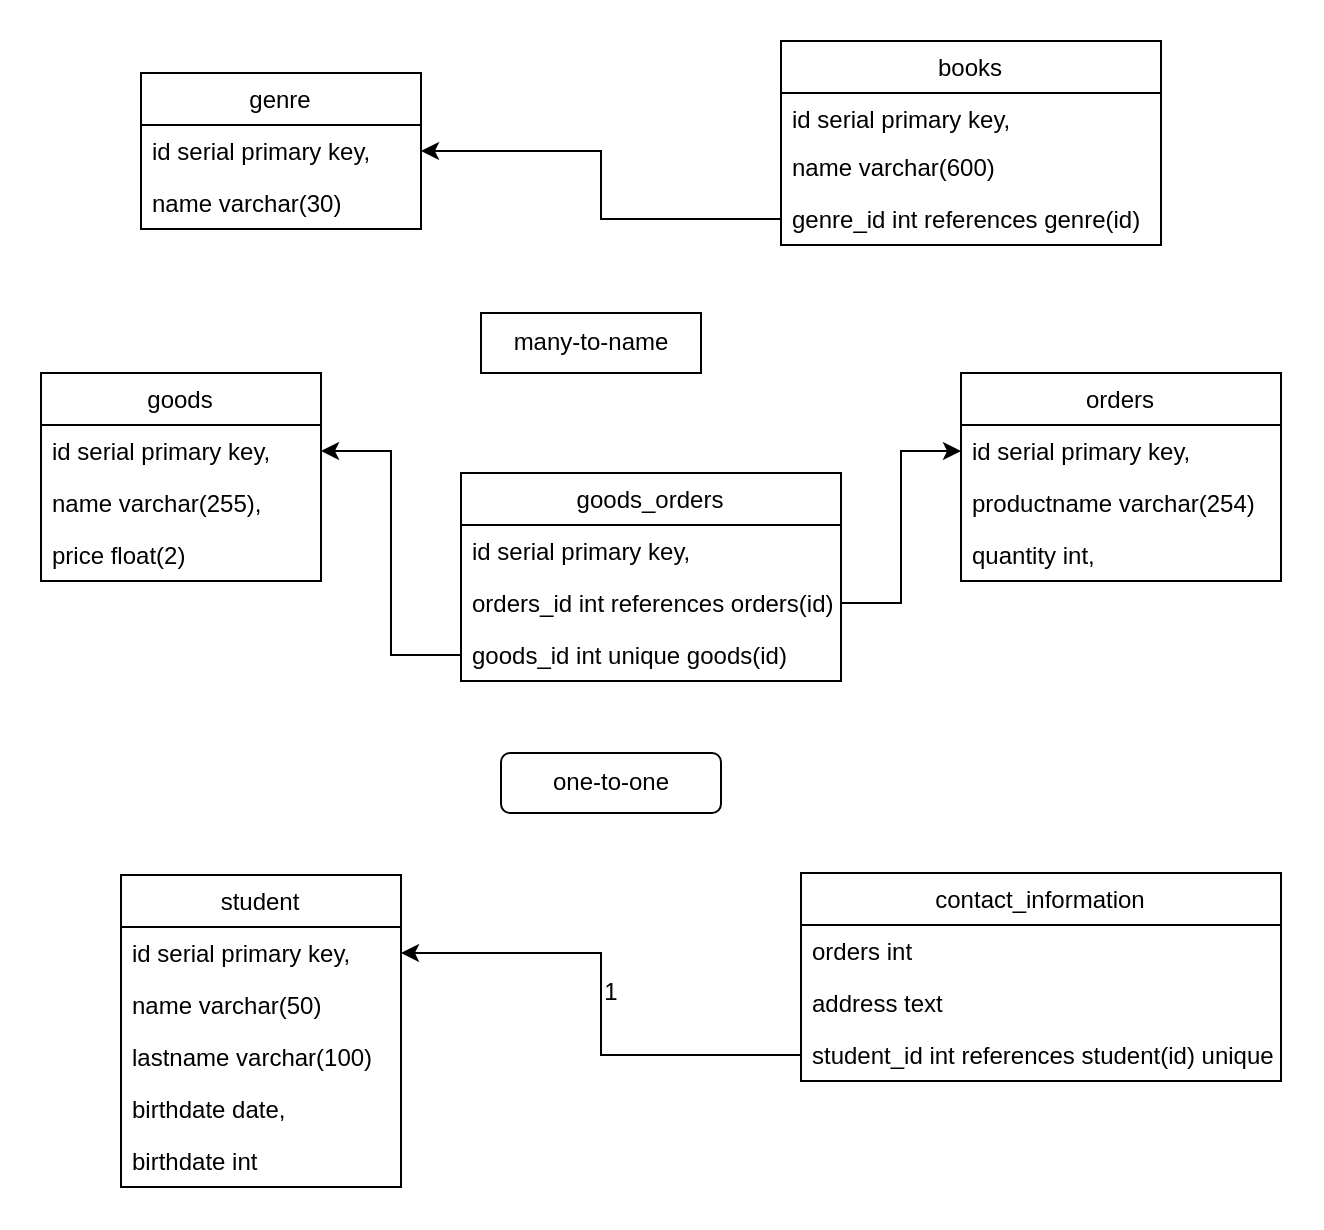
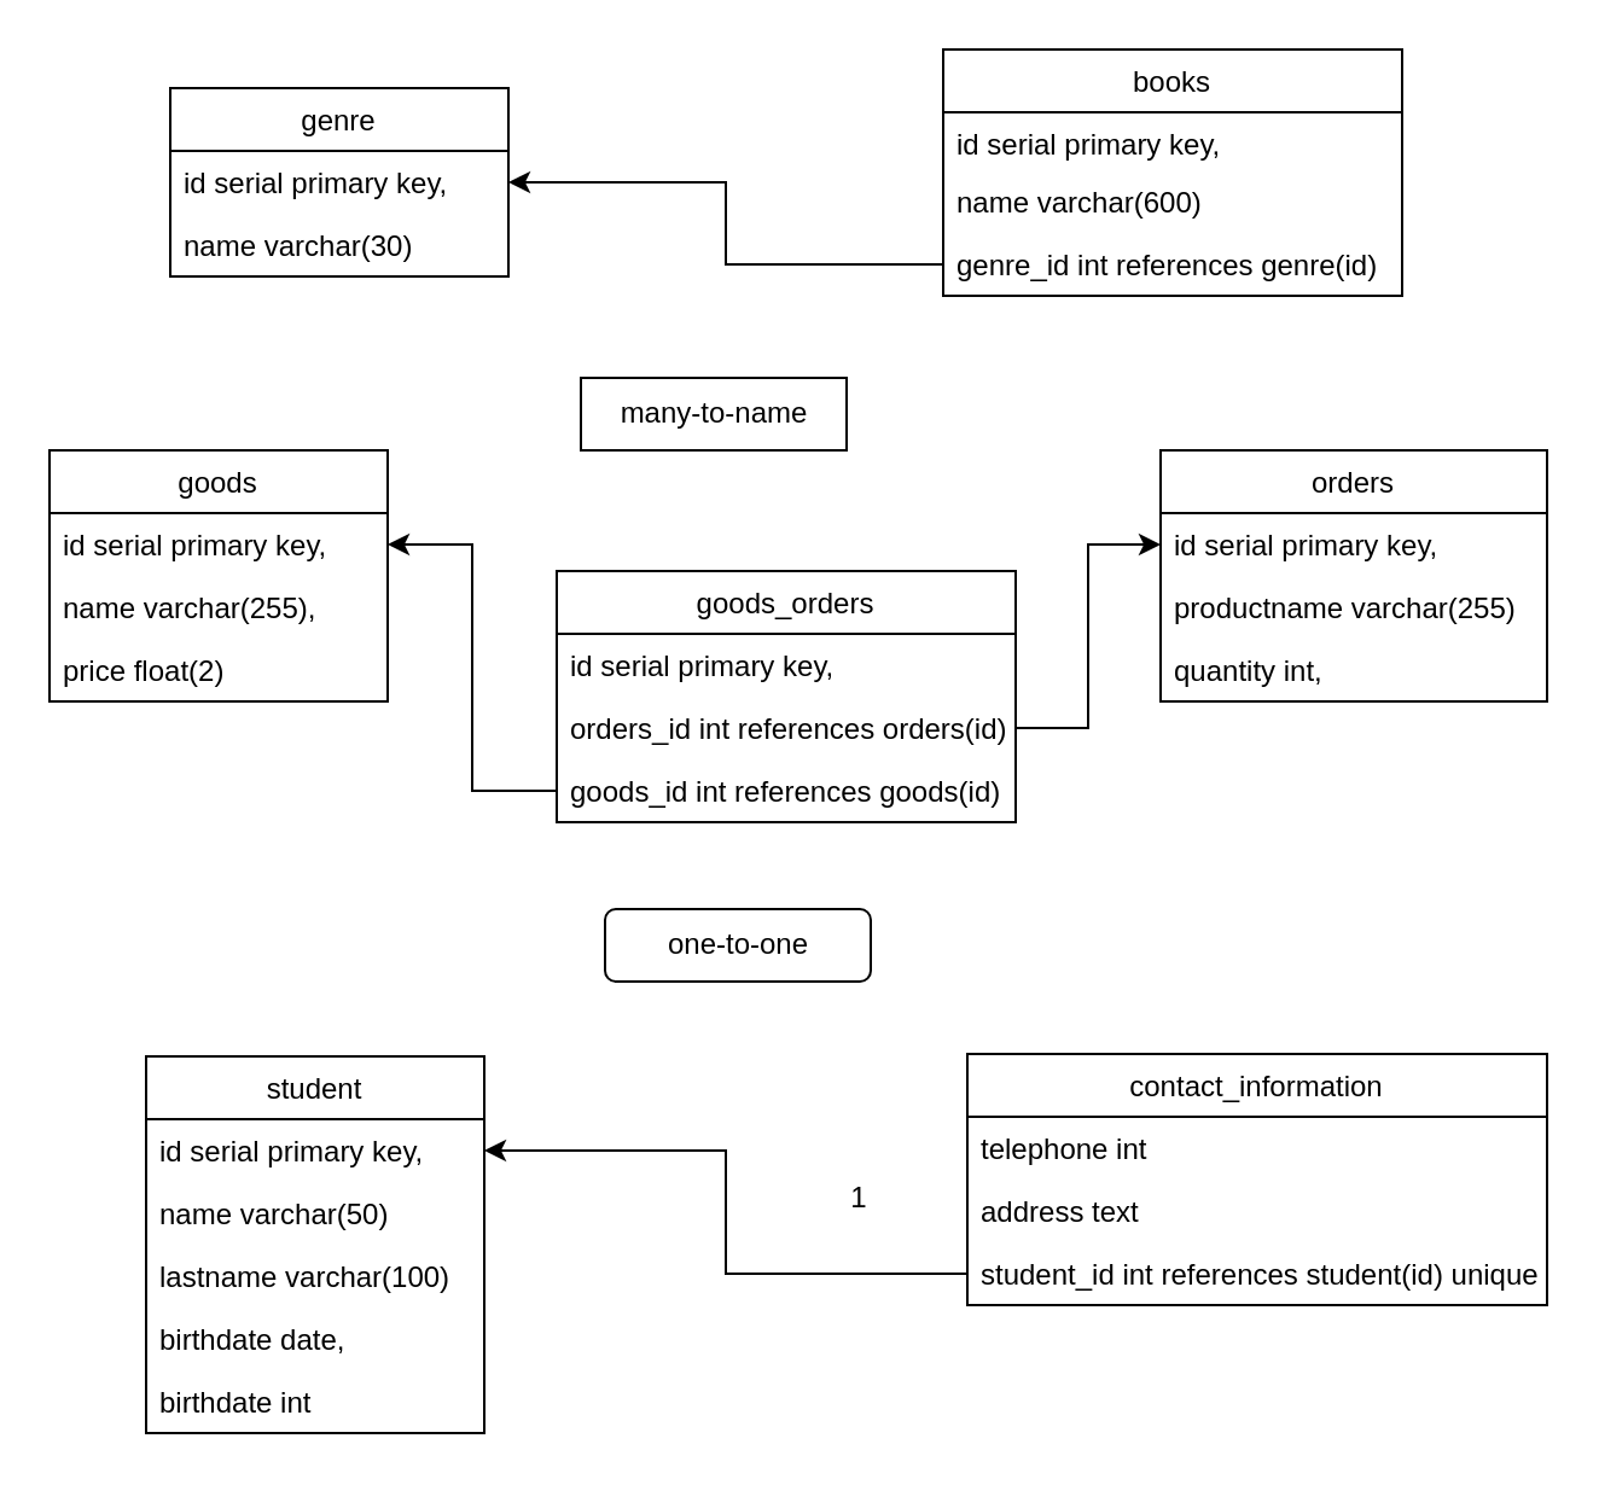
  <mxCell id="0" />
  <mxCell id="1" parent="0" />
  <mxCell id="2" value="genre" style="swimlane;fontStyle=0;childLayout=stackLayout;horizontal=1;startSize=26;fillColor=none;horizontalStack=0;resizeParent=1;resizeParentMax=0;resizeLast=0;collapsible=1;marginBottom=0;fontColor=default;" vertex="1" parent="1"><mxGeometry x="70" y="36" width="140" height="78" as="geometry" /></mxCell>
  <mxCell id="3" value="id serial primary key," style="text;strokeColor=none;fillColor=none;align=left;verticalAlign=top;spacingLeft=4;spacingRight=4;overflow=hidden;rotatable=0;points=[[0,0.5],[1,0.5]];portConstraint=eastwest;fontColor=default;" vertex="1" parent="2"><mxGeometry y="26" width="140" height="26" as="geometry" /></mxCell>
  <mxCell id="4" value="name varchar(30)" style="text;strokeColor=none;fillColor=none;align=left;verticalAlign=top;spacingLeft=4;spacingRight=4;overflow=hidden;rotatable=0;points=[[0,0.5],[1,0.5]];portConstraint=eastwest;fontColor=default;" vertex="1" parent="2"><mxGeometry y="52" width="140" height="26" as="geometry" /></mxCell>
  <mxCell id="5" value="books" style="swimlane;fontStyle=0;childLayout=stackLayout;horizontal=1;startSize=26;fillColor=none;horizontalStack=0;resizeParent=1;resizeParentMax=0;resizeLast=0;collapsible=1;marginBottom=0;fontColor=default;strokeColor=default;" vertex="1" parent="1"><mxGeometry x="390" y="20" width="190" height="102" as="geometry" /></mxCell>
  <mxCell id="6" value="id serial primary key," style="text;strokeColor=none;fillColor=none;align=left;verticalAlign=top;spacingLeft=4;spacingRight=4;overflow=hidden;rotatable=0;points=[[0,0.5],[1,0.5]];portConstraint=eastwest;fontColor=default;" vertex="1" parent="5"><mxGeometry y="26" width="190" height="24" as="geometry" /></mxCell>
  <mxCell id="7" value="name varchar(600)" style="text;strokeColor=none;fillColor=none;align=left;verticalAlign=top;spacingLeft=4;spacingRight=4;overflow=hidden;rotatable=0;points=[[0,0.5],[1,0.5]];portConstraint=eastwest;fontColor=default;" vertex="1" parent="5"><mxGeometry y="50" width="190" height="26" as="geometry" /></mxCell>
  <mxCell id="8" value="genre_id int references genre(id)" style="text;strokeColor=none;fillColor=none;align=left;verticalAlign=top;spacingLeft=4;spacingRight=4;overflow=hidden;rotatable=0;points=[[0,0.5],[1,0.5]];portConstraint=eastwest;fontColor=default;" vertex="1" parent="5"><mxGeometry y="76" width="190" height="26" as="geometry" /></mxCell>
  <mxCell id="9" style="edgeStyle=orthogonalEdgeStyle;rounded=0;orthogonalLoop=1;jettySize=auto;html=1;exitX=0;exitY=0.5;exitDx=0;exitDy=0;labelBackgroundColor=default;fontColor=default;strokeColor=default;entryX=1;entryY=0.5;entryDx=0;entryDy=0;" edge="1" parent="1" source="8" target="3"><mxGeometry relative="1" as="geometry"><mxPoint x="240" y="86" as="targetPoint" /></mxGeometry></mxCell>
  <mxCell id="10" value="goods_orders" style="swimlane;fontStyle=0;childLayout=stackLayout;horizontal=1;startSize=26;fillColor=none;horizontalStack=0;resizeParent=1;resizeParentMax=0;resizeLast=0;collapsible=1;marginBottom=0;fontColor=default;strokeColor=default;" vertex="1" parent="1"><mxGeometry x="230" y="236" width="190" height="104" as="geometry" /></mxCell>
  <mxCell id="11" value="id serial primary key," style="text;strokeColor=none;fillColor=none;align=left;verticalAlign=top;spacingLeft=4;spacingRight=4;overflow=hidden;rotatable=0;points=[[0,0.5],[1,0.5]];portConstraint=eastwest;fontColor=default;" vertex="1" parent="10"><mxGeometry y="26" width="190" height="26" as="geometry" /></mxCell>
  <mxCell id="12" value="orders_id int references orders(id)" style="text;strokeColor=none;fillColor=none;align=left;verticalAlign=top;spacingLeft=4;spacingRight=4;overflow=hidden;rotatable=0;points=[[0,0.5],[1,0.5]];portConstraint=eastwest;fontColor=default;" vertex="1" parent="10"><mxGeometry y="52" width="190" height="26" as="geometry" /></mxCell>
- <mxCell id="13" value="goods_id int unique goods(id)" style="text;strokeColor=none;fillColor=none;align=left;verticalAlign=top;spacingLeft=4;spacingRight=4;overflow=hidden;rotatable=0;points=[[0,0.5],[1,0.5]];portConstraint=eastwest;fontColor=default;" vertex="1" parent="10"><mxGeometry y="78" width="190" height="26" as="geometry" /></mxCell>
+ <mxCell id="13" value="goods_id int references goods(id)" style="text;strokeColor=none;fillColor=none;align=left;verticalAlign=top;spacingLeft=4;spacingRight=4;overflow=hidden;rotatable=0;points=[[0,0.5],[1,0.5]];portConstraint=eastwest;fontColor=default;" vertex="1" parent="10"><mxGeometry y="78" width="190" height="26" as="geometry" /></mxCell>
  <mxCell id="14" value="orders" style="swimlane;fontStyle=0;childLayout=stackLayout;horizontal=1;startSize=26;fillColor=none;horizontalStack=0;resizeParent=1;resizeParentMax=0;resizeLast=0;collapsible=1;marginBottom=0;fontColor=default;strokeColor=default;" vertex="1" parent="1"><mxGeometry x="480" y="186" width="160" height="104" as="geometry" /></mxCell>
  <mxCell id="15" value="id serial primary key," style="text;strokeColor=none;fillColor=none;align=left;verticalAlign=top;spacingLeft=4;spacingRight=4;overflow=hidden;rotatable=0;points=[[0,0.5],[1,0.5]];portConstraint=eastwest;fontColor=default;" vertex="1" parent="14"><mxGeometry y="26" width="160" height="26" as="geometry" /></mxCell>
- <mxCell id="16" value="productname varchar(254)" style="text;strokeColor=none;fillColor=none;align=left;verticalAlign=top;spacingLeft=4;spacingRight=4;overflow=hidden;rotatable=0;points=[[0,0.5],[1,0.5]];portConstraint=eastwest;fontColor=default;" vertex="1" parent="14"><mxGeometry y="52" width="160" height="26" as="geometry" /></mxCell>
+ <mxCell id="16" value="productname varchar(255)" style="text;strokeColor=none;fillColor=none;align=left;verticalAlign=top;spacingLeft=4;spacingRight=4;overflow=hidden;rotatable=0;points=[[0,0.5],[1,0.5]];portConstraint=eastwest;fontColor=default;" vertex="1" parent="14"><mxGeometry y="52" width="160" height="26" as="geometry" /></mxCell>
  <mxCell id="17" value="quantity int," style="text;strokeColor=none;fillColor=none;align=left;verticalAlign=top;spacingLeft=4;spacingRight=4;overflow=hidden;rotatable=0;points=[[0,0.5],[1,0.5]];portConstraint=eastwest;fontColor=default;" vertex="1" parent="14"><mxGeometry y="78" width="160" height="26" as="geometry" /></mxCell>
  <mxCell id="18" value="many-to-name" style="html=1;fontColor=default;strokeColor=default;fillColor=default;" vertex="1" parent="1"><mxGeometry x="240" y="156" width="110" height="30" as="geometry" /></mxCell>
  <mxCell id="19" value="goods" style="swimlane;fontStyle=0;childLayout=stackLayout;horizontal=1;startSize=26;fillColor=none;horizontalStack=0;resizeParent=1;resizeParentMax=0;resizeLast=0;collapsible=1;marginBottom=0;fontColor=default;strokeColor=default;" vertex="1" parent="1"><mxGeometry x="20" y="186" width="140" height="104" as="geometry" /></mxCell>
  <mxCell id="20" value="id serial primary key," style="text;strokeColor=none;fillColor=none;align=left;verticalAlign=top;spacingLeft=4;spacingRight=4;overflow=hidden;rotatable=0;points=[[0,0.5],[1,0.5]];portConstraint=eastwest;fontColor=default;" vertex="1" parent="19"><mxGeometry y="26" width="140" height="26" as="geometry" /></mxCell>
  <mxCell id="21" value="name varchar(255)," style="text;strokeColor=none;fillColor=none;align=left;verticalAlign=top;spacingLeft=4;spacingRight=4;overflow=hidden;rotatable=0;points=[[0,0.5],[1,0.5]];portConstraint=eastwest;fontColor=default;" vertex="1" parent="19"><mxGeometry y="52" width="140" height="26" as="geometry" /></mxCell>
  <mxCell id="22" value="price float(2)" style="text;strokeColor=none;fillColor=none;align=left;verticalAlign=top;spacingLeft=4;spacingRight=4;overflow=hidden;rotatable=0;points=[[0,0.5],[1,0.5]];portConstraint=eastwest;fontColor=default;" vertex="1" parent="19"><mxGeometry y="78" width="140" height="26" as="geometry" /></mxCell>
  <mxCell id="23" style="edgeStyle=orthogonalEdgeStyle;rounded=0;orthogonalLoop=1;jettySize=auto;html=1;exitX=1;exitY=0.5;exitDx=0;exitDy=0;entryX=0;entryY=0.5;entryDx=0;entryDy=0;labelBackgroundColor=default;fontColor=default;strokeColor=default;" edge="1" parent="1" source="12" target="15"><mxGeometry relative="1" as="geometry" /></mxCell>
  <mxCell id="24" style="edgeStyle=orthogonalEdgeStyle;rounded=0;orthogonalLoop=1;jettySize=auto;html=1;exitX=0;exitY=0.5;exitDx=0;exitDy=0;entryX=1;entryY=0.5;entryDx=0;entryDy=0;labelBackgroundColor=default;fontColor=default;strokeColor=default;" edge="1" parent="1" source="13" target="20"><mxGeometry relative="1" as="geometry" /></mxCell>
  <mxCell id="25" value="one-to-one" style="html=1;fontColor=default;strokeColor=default;fillColor=default;rounded=1;" vertex="1" parent="1"><mxGeometry x="250" y="376" width="110" height="30" as="geometry" /></mxCell>
  <mxCell id="26" value="student" style="swimlane;fontStyle=0;childLayout=stackLayout;horizontal=1;startSize=26;fillColor=none;horizontalStack=0;resizeParent=1;resizeParentMax=0;resizeLast=0;collapsible=1;marginBottom=0;fontColor=default;strokeColor=default;" vertex="1" parent="1"><mxGeometry x="60" y="437" width="140" height="156" as="geometry"><mxRectangle x="150" y="481" width="70" height="26" as="alternateBounds" /></mxGeometry></mxCell>
  <mxCell id="27" value="id serial primary key," style="text;strokeColor=none;fillColor=none;align=left;verticalAlign=top;spacingLeft=4;spacingRight=4;overflow=hidden;rotatable=0;points=[[0,0.5],[1,0.5]];portConstraint=eastwest;fontColor=default;" vertex="1" parent="26"><mxGeometry y="26" width="140" height="26" as="geometry" /></mxCell>
  <mxCell id="28" value="name varchar(50)" style="text;strokeColor=none;fillColor=none;align=left;verticalAlign=top;spacingLeft=4;spacingRight=4;overflow=hidden;rotatable=0;points=[[0,0.5],[1,0.5]];portConstraint=eastwest;fontColor=default;" vertex="1" parent="26"><mxGeometry y="52" width="140" height="26" as="geometry" /></mxCell>
  <mxCell id="29" value="lastname varchar(100)" style="text;strokeColor=none;fillColor=none;align=left;verticalAlign=top;spacingLeft=4;spacingRight=4;overflow=hidden;rotatable=0;points=[[0,0.5],[1,0.5]];portConstraint=eastwest;fontColor=default;" vertex="1" parent="26"><mxGeometry y="78" width="140" height="26" as="geometry" /></mxCell>
  <mxCell id="30" value="birthdate date," style="text;strokeColor=none;fillColor=none;align=left;verticalAlign=top;spacingLeft=4;spacingRight=4;overflow=hidden;rotatable=0;points=[[0,0.5],[1,0.5]];portConstraint=eastwest;fontColor=default;" vertex="1" parent="26"><mxGeometry y="104" width="140" height="26" as="geometry" /></mxCell>
  <mxCell id="31" value="birthdate int" style="text;strokeColor=none;fillColor=none;align=left;verticalAlign=top;spacingLeft=4;spacingRight=4;overflow=hidden;rotatable=0;points=[[0,0.5],[1,0.5]];portConstraint=eastwest;fontColor=default;" vertex="1" parent="26"><mxGeometry y="130" width="140" height="26" as="geometry" /></mxCell>
  <mxCell id="32" value="сontact_information" style="swimlane;fontStyle=0;childLayout=stackLayout;horizontal=1;startSize=26;fillColor=none;horizontalStack=0;resizeParent=1;resizeParentMax=0;resizeLast=0;collapsible=1;marginBottom=0;fontColor=default;strokeColor=default;" vertex="1" parent="1"><mxGeometry x="400" y="436" width="240" height="104" as="geometry" /></mxCell>
- <mxCell id="33" value="orders int" style="text;strokeColor=none;fillColor=none;align=left;verticalAlign=top;spacingLeft=4;spacingRight=4;overflow=hidden;rotatable=0;points=[[0,0.5],[1,0.5]];portConstraint=eastwest;fontColor=default;" vertex="1" parent="32"><mxGeometry y="26" width="240" height="26" as="geometry" /></mxCell>
+ <mxCell id="33" value="telephone int" style="text;strokeColor=none;fillColor=none;align=left;verticalAlign=top;spacingLeft=4;spacingRight=4;overflow=hidden;rotatable=0;points=[[0,0.5],[1,0.5]];portConstraint=eastwest;fontColor=default;" vertex="1" parent="32"><mxGeometry y="26" width="240" height="26" as="geometry" /></mxCell>
  <mxCell id="34" value="address text" style="text;strokeColor=none;fillColor=none;align=left;verticalAlign=top;spacingLeft=4;spacingRight=4;overflow=hidden;rotatable=0;points=[[0,0.5],[1,0.5]];portConstraint=eastwest;fontColor=default;" vertex="1" parent="32"><mxGeometry y="52" width="240" height="26" as="geometry" /></mxCell>
  <mxCell id="35" value="student_id int references student(id) unique" style="text;strokeColor=none;fillColor=none;align=left;verticalAlign=top;spacingLeft=4;spacingRight=4;overflow=hidden;rotatable=0;points=[[0,0.5],[1,0.5]];portConstraint=eastwest;fontColor=default;" vertex="1" parent="32"><mxGeometry y="78" width="240" height="26" as="geometry" /></mxCell>
  <mxCell id="36" style="edgeStyle=orthogonalEdgeStyle;rounded=0;orthogonalLoop=1;jettySize=auto;html=1;exitX=0;exitY=0.5;exitDx=0;exitDy=0;labelBackgroundColor=default;fontColor=default;strokeColor=default;" edge="1" parent="1" source="35" target="27"><mxGeometry relative="1" as="geometry" /></mxCell>
- <mxCell id="37" value="1" style="text;html=1;resizable=0;autosize=1;align=center;verticalAlign=middle;points=[];fillColor=none;strokeColor=none;rounded=0;fontColor=default;" vertex="1" parent="1"><mxGeometry x="295" y="486" width="20" height="20" as="geometry" /></mxCell>
+ <mxCell id="37" value="1" style="text;html=1;resizable=0;autosize=1;align=center;verticalAlign=middle;points=[];fillColor=none;strokeColor=none;rounded=0;fontColor=default;" vertex="1" parent="1"><mxGeometry x="345" y="486" width="20" height="20" as="geometry" /></mxCell>
